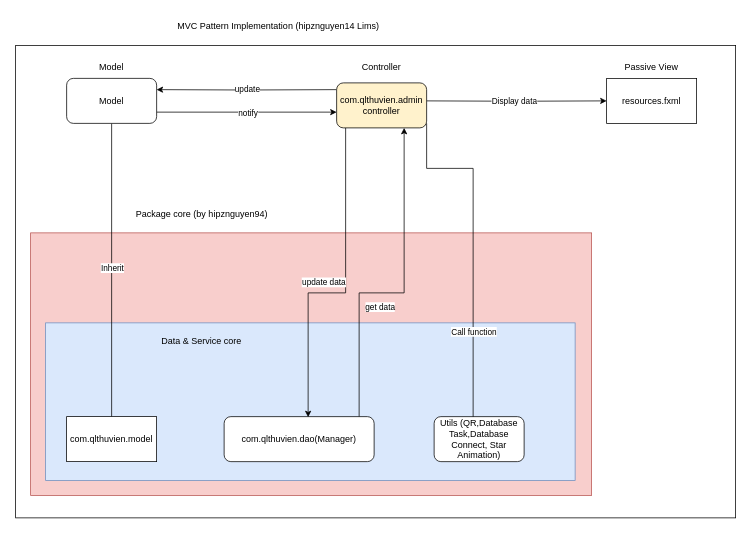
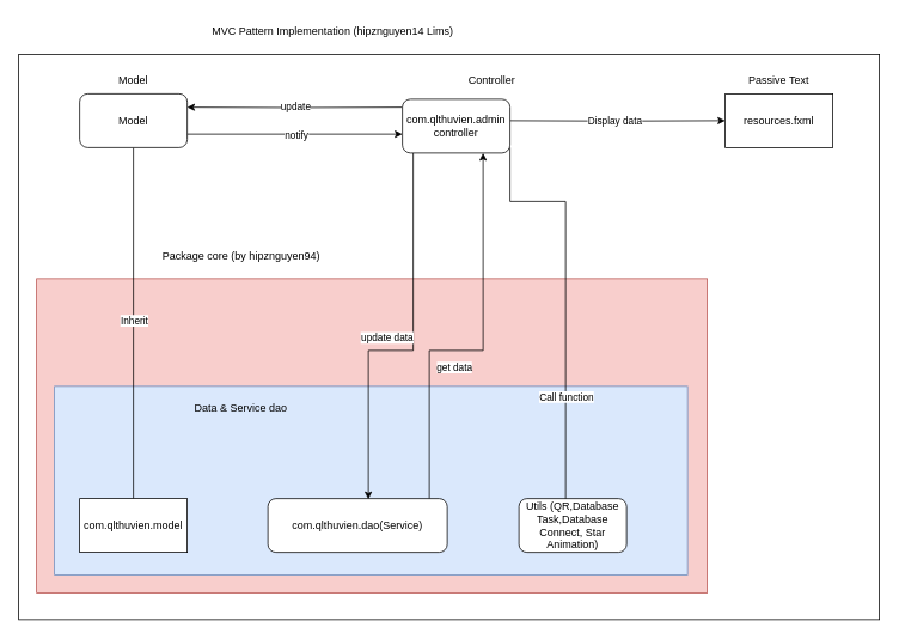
  <mxCell id="0" />
  <mxCell id="1" parent="0" />
  <mxCell id="2" value="" style="rounded=0;whiteSpace=wrap;html=1;fillColor=#f8cecc;fillStyle=solid;strokeColor=#b85450;" parent="1" vertex="1"><mxGeometry x="40" y="310" width="748" height="350" as="geometry" /></mxCell>
  <mxCell id="3" value="" style="rounded=0;whiteSpace=wrap;html=1;fillColor=none;" parent="1" vertex="1"><mxGeometry x="20" y="60" width="960" height="630" as="geometry" /></mxCell>
  <mxCell id="4" value="" style="rounded=0;whiteSpace=wrap;html=1;fillColor=#dae8fc;strokeColor=#6c8ebf;" parent="1" vertex="1"><mxGeometry x="60" y="430" width="706" height="210" as="geometry" /></mxCell>
  <mxCell id="5" value="MVC Pattern Implementation (hipznguyen14 Lims)" style="text;html=1;align=center;verticalAlign=middle;resizable=0;points=[];autosize=1;strokeColor=none;fillColor=none;" parent="1" vertex="1"><mxGeometry x="225" y="20" width="290" height="30" as="geometry" /></mxCell>
  <mxCell id="6" style="edgeStyle=orthogonalEdgeStyle;rounded=0;orthogonalLoop=1;jettySize=auto;html=1;endArrow=none;endFill=0;" parent="1" source="8" target="31" edge="1"><mxGeometry relative="1" as="geometry" /></mxCell>
  <mxCell id="7" value="Inherit" style="edgeLabel;html=1;align=center;verticalAlign=middle;resizable=0;points=[];" parent="6" vertex="1" connectable="0"><mxGeometry x="0.016" relative="1" as="geometry"><mxPoint as="offset" /></mxGeometry></mxCell>
  <mxCell id="8" value="com.qlthuvien.model" style="whiteSpace=wrap;html=1;rounded=0;" parent="1" vertex="1"><mxGeometry x="88" y="555" width="120" height="60" as="geometry" /></mxCell>
  <mxCell id="9" style="edgeStyle=orthogonalEdgeStyle;rounded=0;orthogonalLoop=1;jettySize=auto;html=1;" parent="1" target="13" edge="1"><mxGeometry relative="1" as="geometry"><mxPoint x="568" y="134" as="sourcePoint" /></mxGeometry></mxCell>
  <mxCell id="10" value="Display data" style="edgeLabel;html=1;align=center;verticalAlign=middle;resizable=0;points=[];" parent="9" vertex="1" connectable="0"><mxGeometry x="-0.024" y="-1" relative="1" as="geometry"><mxPoint y="-1" as="offset" /></mxGeometry></mxCell>
  <mxCell id="11" style="edgeStyle=orthogonalEdgeStyle;rounded=0;orthogonalLoop=1;jettySize=auto;html=1;exitX=0;exitY=0.25;exitDx=0;exitDy=0;entryX=1;entryY=0.25;entryDx=0;entryDy=0;" parent="1" target="31" edge="1"><mxGeometry relative="1" as="geometry"><mxPoint x="448" y="119" as="sourcePoint" /></mxGeometry></mxCell>
  <mxCell id="12" value="update" style="edgeLabel;html=1;align=center;verticalAlign=middle;resizable=0;points=[];" parent="11" vertex="1" connectable="0"><mxGeometry x="-0.01" y="-1" relative="1" as="geometry"><mxPoint as="offset" /></mxGeometry></mxCell>
  <mxCell id="13" value="resources.fxml" style="whiteSpace=wrap;html=1;rounded=0;" parent="1" vertex="1"><mxGeometry x="808" y="104" width="120" height="60" as="geometry" /></mxCell>
  <mxCell id="14" value="Model" style="text;html=1;align=center;verticalAlign=middle;whiteSpace=wrap;rounded=0;" parent="1" vertex="1"><mxGeometry x="118" y="74" width="60" height="30" as="geometry" /></mxCell>
- <mxCell id="15" value="Controller" style="text;html=1;align=center;verticalAlign=middle;whiteSpace=wrap;rounded=0;" parent="1" vertex="1"><mxGeometry x="478" y="74" width="60" height="30" as="geometry" /></mxCell>
- <mxCell id="16" value="Passive View" style="text;html=1;align=center;verticalAlign=middle;whiteSpace=wrap;rounded=0;" parent="1" vertex="1"><mxGeometry x="818" y="74" width="100" height="30" as="geometry" /></mxCell>
+ <mxCell id="15" value="Controller" style="text;html=1;align=center;verticalAlign=middle;whiteSpace=wrap;rounded=0;" parent="1" vertex="1"><mxGeometry x="518" y="74" width="60" height="30" as="geometry" /></mxCell>
+ <mxCell id="16" value="Passive Text" style="text;html=1;align=center;verticalAlign=middle;whiteSpace=wrap;rounded=0;" parent="1" vertex="1"><mxGeometry x="818" y="74" width="100" height="30" as="geometry" /></mxCell>
  <mxCell id="17" style="edgeStyle=orthogonalEdgeStyle;rounded=0;orthogonalLoop=1;jettySize=auto;html=1;exitX=0.75;exitY=0;exitDx=0;exitDy=0;entryX=0.5;entryY=1;entryDx=0;entryDy=0;" parent="1" edge="1"><mxGeometry relative="1" as="geometry"><mxPoint x="478" y="555" as="sourcePoint" /><mxPoint x="538" y="170" as="targetPoint" /><Array as="points"><mxPoint x="478" y="390" /><mxPoint x="538" y="390" /></Array></mxGeometry></mxCell>
  <mxCell id="18" value="get data" style="edgeLabel;html=1;align=center;verticalAlign=middle;resizable=0;points=[];" parent="17" vertex="1" connectable="0"><mxGeometry x="0.032" y="-2" relative="1" as="geometry"><mxPoint x="-35" y="23" as="offset" /></mxGeometry></mxCell>
- <mxCell id="19" value="com.qlthuvien.dao(Manager)" style="rounded=1;whiteSpace=wrap;html=1;" parent="1" vertex="1"><mxGeometry x="298" y="555" width="200" height="60" as="geometry" /></mxCell>
+ <mxCell id="19" value="com.qlthuvien.dao(Service)" style="rounded=1;whiteSpace=wrap;html=1;" parent="1" vertex="1"><mxGeometry x="298" y="555" width="200" height="60" as="geometry" /></mxCell>
  <mxCell id="20" style="edgeStyle=orthogonalEdgeStyle;rounded=0;orthogonalLoop=1;jettySize=auto;html=1;exitX=0;exitY=0.5;exitDx=0;exitDy=0;entryX=0.56;entryY=0.013;entryDx=0;entryDy=0;entryPerimeter=0;" parent="1" target="19" edge="1"><mxGeometry relative="1" as="geometry"><Array as="points"><mxPoint x="460" y="390" /><mxPoint x="410" y="390" /></Array><mxPoint x="460" y="150" as="sourcePoint" /><mxPoint x="410" y="540" as="targetPoint" /></mxGeometry></mxCell>
  <mxCell id="21" value="update data" style="edgeLabel;html=1;align=center;verticalAlign=middle;resizable=0;points=[];" parent="20" vertex="1" connectable="0"><mxGeometry x="0.051" y="-1" relative="1" as="geometry"><mxPoint x="-30" y="-14" as="offset" /></mxGeometry></mxCell>
- <mxCell id="22" value="com.qlthuvien.admin&lt;br&gt;controller" style="rounded=1;whiteSpace=wrap;html=1;fillColor=#fff2cc;" parent="1" vertex="1"><mxGeometry x="448" y="110" width="120" height="60" as="geometry" /></mxCell>
+ <mxCell id="22" value="com.qlthuvien.admin&lt;br&gt;controller" style="rounded=1;whiteSpace=wrap;html=1;" parent="1" vertex="1"><mxGeometry x="448" y="110" width="120" height="60" as="geometry" /></mxCell>
  <mxCell id="23" style="edgeStyle=orthogonalEdgeStyle;rounded=0;orthogonalLoop=1;jettySize=auto;html=1;exitX=0.5;exitY=0;exitDx=0;exitDy=0;entryX=1;entryY=0.5;entryDx=0;entryDy=0;endArrow=none;endFill=0;" parent="1" edge="1"><mxGeometry relative="1" as="geometry"><mxPoint x="638" y="579" as="sourcePoint" /><mxPoint x="568" y="164" as="targetPoint" /><Array as="points"><mxPoint x="630" y="579" /><mxPoint x="630" y="224" /><mxPoint x="568" y="224" /></Array></mxGeometry></mxCell>
  <mxCell id="24" value="Call function" style="edgeLabel;html=1;align=center;verticalAlign=middle;resizable=0;points=[];" parent="23" vertex="1" connectable="0"><mxGeometry x="-0.177" y="-1" relative="1" as="geometry"><mxPoint x="-1" y="54" as="offset" /></mxGeometry></mxCell>
  <mxCell id="25" value="Utils (QR,Database Task,Database Connect, Star Animation)" style="rounded=1;whiteSpace=wrap;html=1;" parent="1" vertex="1"><mxGeometry x="578" y="555" width="120" height="60" as="geometry" /></mxCell>
- <mxCell id="26" value="Data &amp;amp; Service core" style="text;html=1;align=center;verticalAlign=middle;whiteSpace=wrap;rounded=0;" parent="1" vertex="1"><mxGeometry x="208" y="440" width="120" height="30" as="geometry" /></mxCell>
+ <mxCell id="26" value="Data &amp;amp; Service dao" style="text;html=1;align=center;verticalAlign=middle;whiteSpace=wrap;rounded=0;" parent="1" vertex="1"><mxGeometry x="208" y="440" width="120" height="30" as="geometry" /></mxCell>
  <mxCell id="27" value="Package core (by hipznguyen94)" style="text;html=1;align=center;verticalAlign=middle;resizable=0;points=[];autosize=1;strokeColor=none;fillColor=none;" parent="1" vertex="1"><mxGeometry x="168" y="270" width="200" height="30" as="geometry" /></mxCell>
  <mxCell id="28" style="edgeStyle=orthogonalEdgeStyle;rounded=0;orthogonalLoop=1;jettySize=auto;html=1;exitX=1;exitY=0.75;exitDx=0;exitDy=0;entryX=0;entryY=0.75;entryDx=0;entryDy=0;" parent="1" source="31" edge="1"><mxGeometry relative="1" as="geometry"><mxPoint x="448" y="149" as="targetPoint" /></mxGeometry></mxCell>
  <mxCell id="29" value="Text" style="edgeLabel;html=1;align=center;verticalAlign=middle;resizable=0;points=[];" parent="28" vertex="1" connectable="0"><mxGeometry x="-0.098" y="-1" relative="1" as="geometry"><mxPoint x="12" as="offset" /></mxGeometry></mxCell>
  <mxCell id="30" value="notify" style="edgeLabel;html=1;align=center;verticalAlign=middle;resizable=0;points=[];" parent="28" vertex="1" connectable="0"><mxGeometry x="-0.001" y="1" relative="1" as="geometry"><mxPoint as="offset" /></mxGeometry></mxCell>
  <mxCell id="31" value="Model" style="rounded=1;whiteSpace=wrap;html=1;" parent="1" vertex="1"><mxGeometry x="88" y="104" width="120" height="60" as="geometry" /></mxCell>
